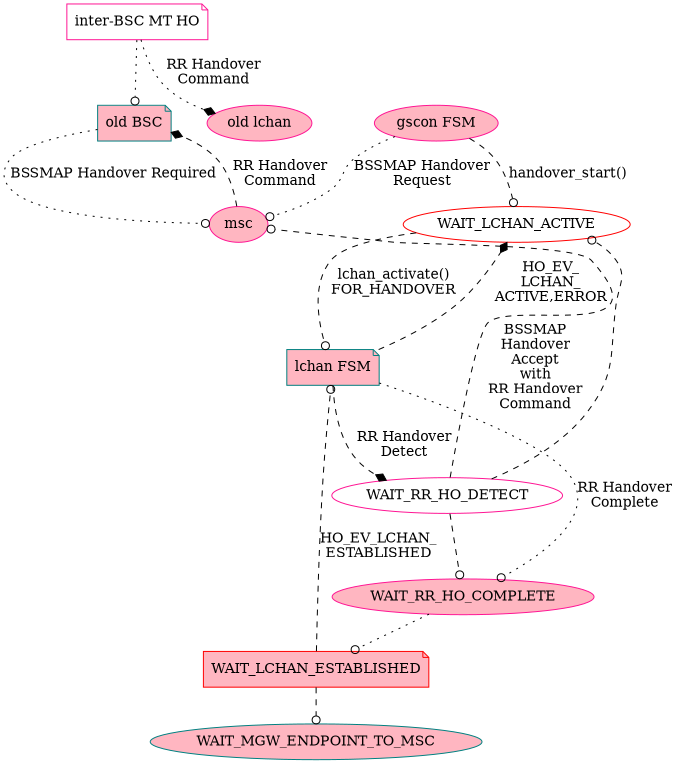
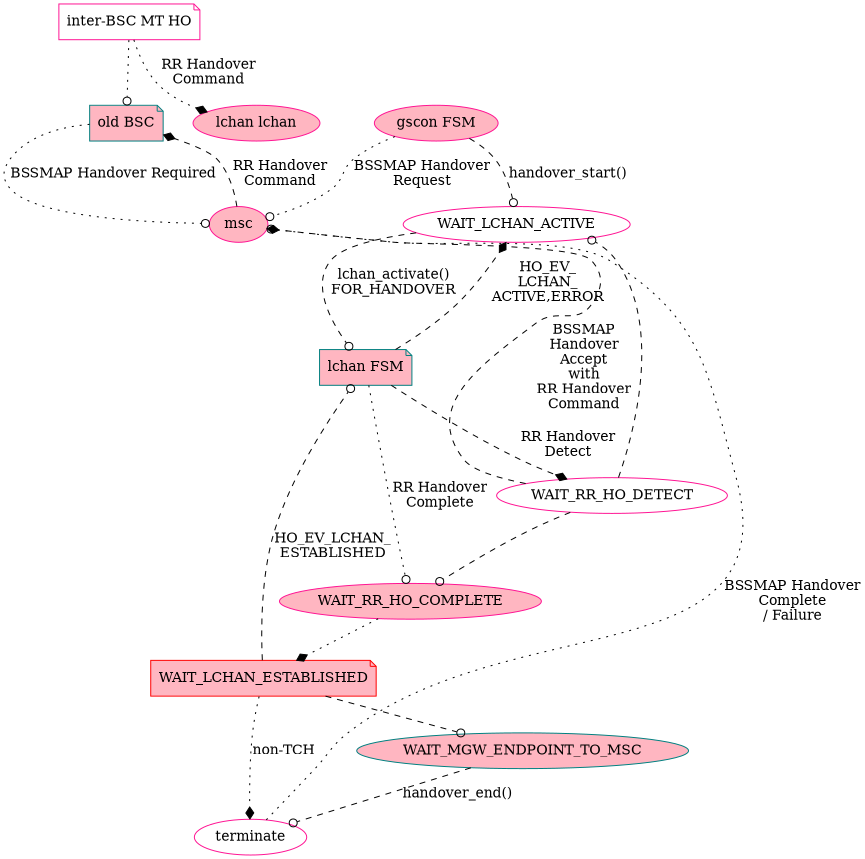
  digraph {
    rankdir=TB
    node [color=deeppink fillcolor=lightpink shape=ellipse style=filled]
    edge [arrowhead=odot style=dashed]
    n1 [fillcolor=white label="inter-BSC MT HO" shape=note]
    n2 [color=teal label="old BSC" shape=note]
-   n3 [label="old lchan"]
+   n3 [label="lchan lchan"]
    n4 [label=msc]
    n5 [label="gscon FSM"]
-   WAIT_LCHAN_ACTIVE [color=red fillcolor=white]
+   WAIT_LCHAN_ACTIVE [fillcolor=white]
    n7 [color=teal label="lchan FSM" shape=note]
    WAIT_RR_HO_DETECT [fillcolor=white]
    WAIT_RR_HO_COMPLETE
    WAIT_LCHAN_ESTABLISHED [color=red shape=note]
+   n11 [fillcolor=white label=terminate]
    WAIT_MGW_ENDPOINT_TO_MSC [color=teal]
    invisible [style=invisible color="" fillcolor="" shape=""]
    n1 -> n2 [style=dotted]
    n1 -> n3 [arrowhead=diamond label="RR Handover\nCommand" style=dotted]
    n2 -> n4 [label="BSSMAP Handover Required" style=dotted]
    n4 -> n2 [arrowhead=diamond label="RR Handover\nCommand"]
    n5 -> n4 [label="BSSMAP Handover\nRequest" style=dotted]
    n5 -> WAIT_LCHAN_ACTIVE [label="handover_start()"]
    WAIT_LCHAN_ACTIVE -> n7 [label="lchan_activate()\nFOR_HANDOVER"]
    n7 -> WAIT_LCHAN_ACTIVE [arrowhead=diamond constraint=false label="HO_EV_\nLCHAN_\nACTIVE,ERROR"]
    n7 -> WAIT_RR_HO_DETECT [arrowhead=diamond label="RR Handover\nDetect"]
    n7 -> WAIT_RR_HO_COMPLETE [label="RR Handover\nComplete" style=dotted]
    WAIT_RR_HO_DETECT -> n4 [constraint=false label="BSSMAP\nHandover\nAccept\nwith\nRR Handover\nCommand"]
    WAIT_RR_HO_DETECT -> WAIT_LCHAN_ACTIVE
    WAIT_RR_HO_DETECT -> WAIT_RR_HO_COMPLETE
-   WAIT_RR_HO_COMPLETE -> WAIT_LCHAN_ESTABLISHED [style=dotted]
+   WAIT_RR_HO_COMPLETE -> WAIT_LCHAN_ESTABLISHED [arrowhead=diamond style=dotted]
    WAIT_LCHAN_ESTABLISHED -> n7 [label="HO_EV_LCHAN_\nESTABLISHED"]
+   WAIT_LCHAN_ESTABLISHED -> n11 [arrowhead=diamond label="non-TCH" style=dotted]
    WAIT_LCHAN_ESTABLISHED -> WAIT_MGW_ENDPOINT_TO_MSC
+   n11 -> n4 [arrowhead=diamond constraint=false label="BSSMAP Handover\nComplete\n/ Failure" style=dotted]
+   WAIT_MGW_ENDPOINT_TO_MSC -> n11 [label="handover_end()"]
    invisible -> n3 [arrowhead=none style=invisible]
  }
